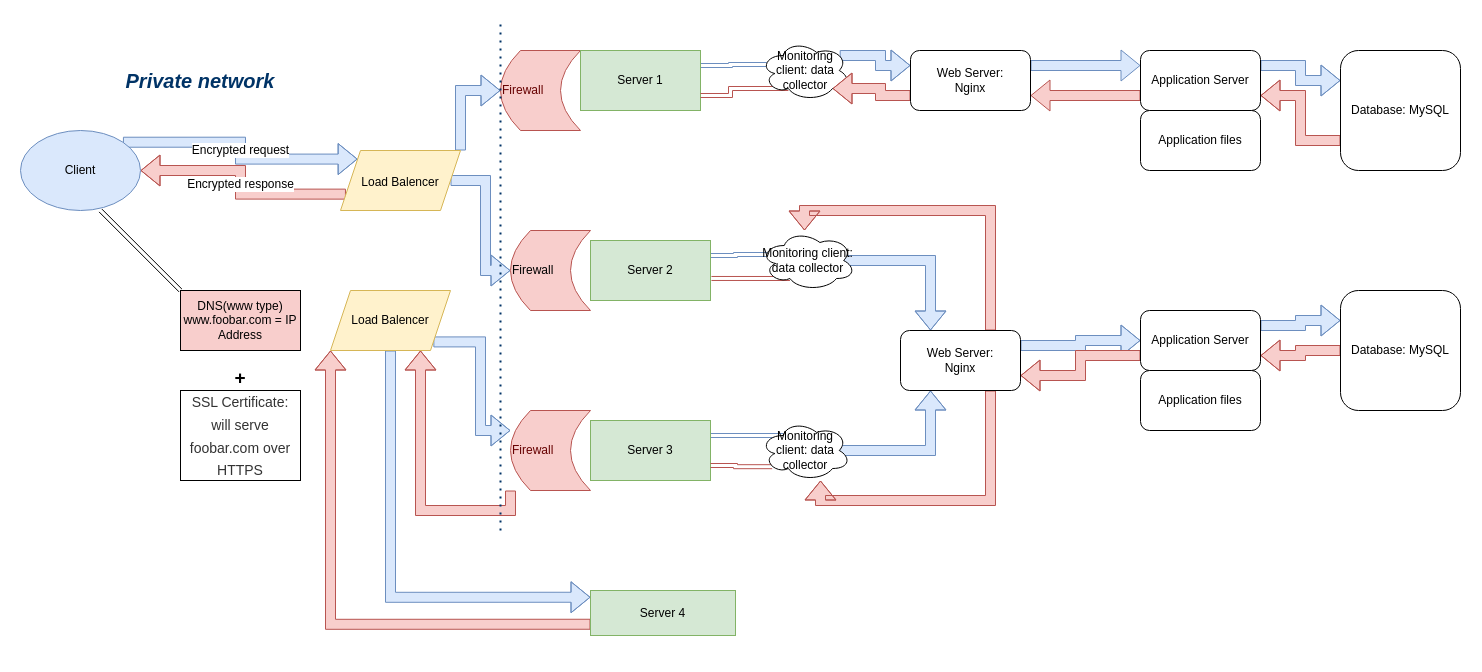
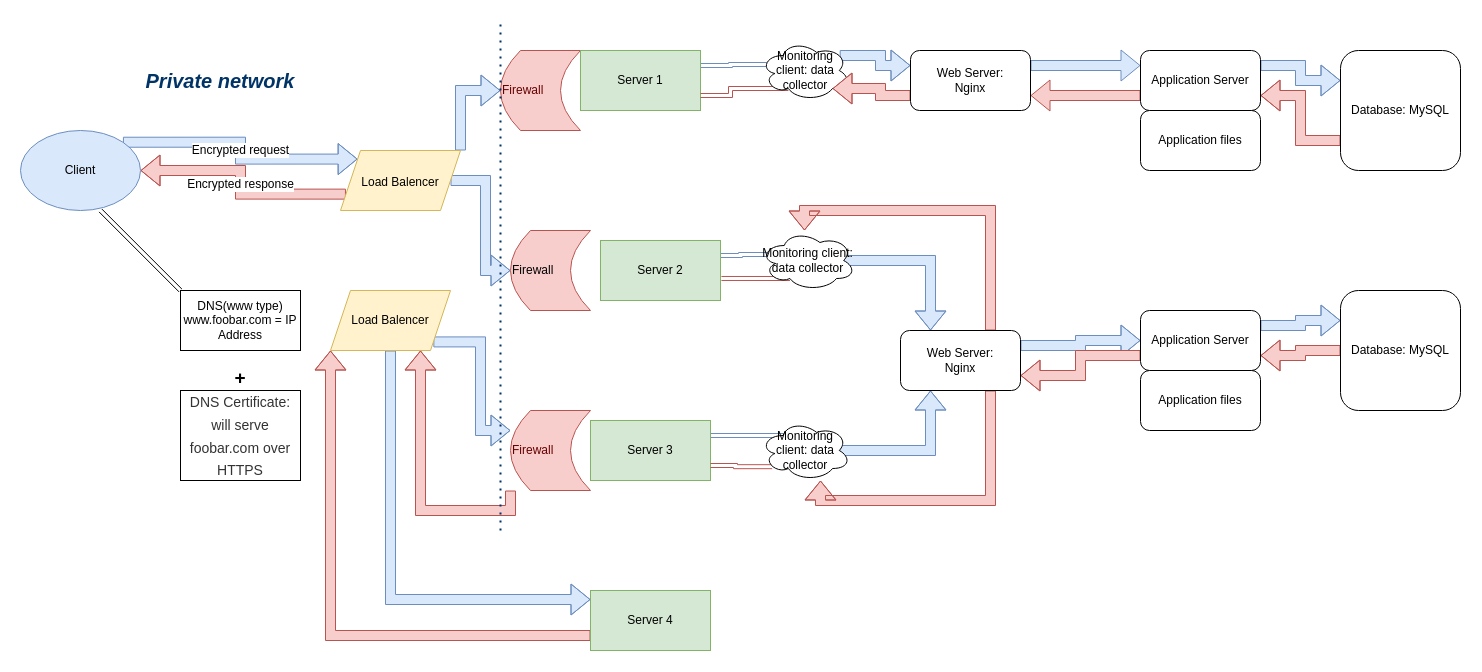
  <mxCell id="0" />
  <mxCell id="1" parent="0" />
  <mxCell id="2" value="Encrypted request" style="edgeStyle=orthogonalEdgeStyle;rounded=0;orthogonalLoop=1;jettySize=auto;html=1;exitX=1;exitY=0;exitDx=0;exitDy=0;entryX=0;entryY=0;entryDx=0;entryDy=0;fontFamily=Helvetica;fontSize=12;fillColor=#dae8fc;strokeColor=#6c8ebf;shape=flexArrow;" parent="1" source="3" target="12" edge="1"><mxGeometry relative="1" as="geometry" /></mxCell>
  <mxCell id="3" value="Client" style="ellipse;whiteSpace=wrap;html=1;fillColor=#dae8fc;strokeColor=#6c8ebf;" parent="1" vertex="1"><mxGeometry x="20" y="130" width="120" height="80" as="geometry" /></mxCell>
- <mxCell id="4" value="&lt;span&gt;DNS(www type)&lt;/span&gt;&lt;br&gt;&lt;span&gt;www.foobar.com = IP Address&lt;/span&gt;" style="rounded=0;whiteSpace=wrap;html=1;fillColor=#f8cecc;" parent="1" vertex="1"><mxGeometry x="180" y="290" width="120" height="60" as="geometry" /></mxCell>
+ <mxCell id="4" value="&lt;span&gt;DNS(www type)&lt;/span&gt;&lt;br&gt;&lt;span&gt;www.foobar.com = IP Address&lt;/span&gt;" style="rounded=0;whiteSpace=wrap;html=1;" parent="1" vertex="1"><mxGeometry x="180" y="290" width="120" height="60" as="geometry" /></mxCell>
  <mxCell id="5" value="" style="shape=link;html=1;rounded=0;entryX=0;entryY=0;entryDx=0;entryDy=0;" parent="1" target="4" edge="1"><mxGeometry width="100" relative="1" as="geometry"><mxPoint x="100" y="210" as="sourcePoint" /><mxPoint x="200" y="210" as="targetPoint" /></mxGeometry></mxCell>
  <mxCell id="6" value="+" style="text;strokeColor=none;fillColor=none;align=center;verticalAlign=middle;spacingLeft=4;spacingRight=4;overflow=hidden;points=[[0,0.5],[1,0.5]];portConstraint=eastwest;rotatable=0;fontStyle=1;fontSize=19;" parent="1" vertex="1"><mxGeometry x="200" y="360" width="80" height="30" as="geometry" /></mxCell>
- <mxCell id="7" value="&lt;font color=&quot;#333333&quot;&gt;&lt;span style=&quot;font-size: 14px ; background-color: rgb(255 , 255 , 255)&quot;&gt;SSL Certificate: will serve foobar.com over HTTPS&lt;/span&gt;&lt;/font&gt;" style="rounded=0;whiteSpace=wrap;html=1;fontSize=19;" parent="1" vertex="1"><mxGeometry x="180" y="390" width="120" height="90" as="geometry" /></mxCell>
+ <mxCell id="7" value="&lt;font color=&quot;#333333&quot;&gt;&lt;span style=&quot;font-size: 14px ; background-color: rgb(255 , 255 , 255)&quot;&gt;DNS Certificate: will serve foobar.com over HTTPS&lt;/span&gt;&lt;/font&gt;" style="rounded=0;whiteSpace=wrap;html=1;fontSize=19;" parent="1" vertex="1"><mxGeometry x="180" y="390" width="120" height="90" as="geometry" /></mxCell>
  <mxCell id="8" value="Encrypted response" style="edgeStyle=orthogonalEdgeStyle;rounded=0;orthogonalLoop=1;jettySize=auto;html=1;exitX=0;exitY=0.75;exitDx=0;exitDy=0;fontFamily=Helvetica;fontSize=12;fillColor=#f8cecc;strokeColor=#b85450;shape=flexArrow;" parent="1" source="12" target="3" edge="1"><mxGeometry relative="1" as="geometry" /></mxCell>
  <mxCell id="9" style="edgeStyle=orthogonalEdgeStyle;shape=flexArrow;rounded=0;orthogonalLoop=1;jettySize=auto;html=1;exitX=1;exitY=0;exitDx=0;exitDy=0;entryX=0;entryY=0.5;entryDx=0;entryDy=0;fontFamily=Helvetica;fontSize=12;fontColor=#660000;fillColor=#dae8fc;strokeColor=#6c8ebf;" parent="1" source="12" target="13" edge="1"><mxGeometry relative="1" as="geometry" /></mxCell>
  <mxCell id="10" style="edgeStyle=orthogonalEdgeStyle;shape=flexArrow;rounded=0;orthogonalLoop=1;jettySize=auto;html=1;exitX=1;exitY=0.5;exitDx=0;exitDy=0;entryX=0;entryY=0.5;entryDx=0;entryDy=0;fontFamily=Helvetica;fontSize=12;fontColor=#660000;fillColor=#dae8fc;strokeColor=#6c8ebf;" parent="1" source="12" target="14" edge="1"><mxGeometry relative="1" as="geometry" /></mxCell>
  <mxCell id="11" style="edgeStyle=orthogonalEdgeStyle;shape=flexArrow;rounded=0;orthogonalLoop=1;jettySize=auto;html=1;exitX=1;exitY=1;exitDx=0;exitDy=0;entryX=0;entryY=0.25;entryDx=0;entryDy=0;fontFamily=Helvetica;fontSize=12;fontColor=#660000;fillColor=#dae8fc;strokeColor=#6c8ebf;" parent="1" source="54" target="16" edge="1"><mxGeometry relative="1" as="geometry" /></mxCell>
  <mxCell id="12" value="&lt;font style=&quot;font-size: 12px&quot;&gt;Load Balencer&lt;/font&gt;" style="shape=parallelogram;perimeter=parallelogramPerimeter;whiteSpace=wrap;html=1;fixedSize=1;fontFamily=Helvetica;fontSize=19;fillColor=#fff2cc;strokeColor=#d6b656;" parent="1" vertex="1"><mxGeometry x="340" y="150" width="120" height="60" as="geometry" /></mxCell>
  <mxCell id="13" value="&lt;font color=&quot;#660000&quot;&gt;Firewall&lt;/font&gt;" style="shape=dataStorage;whiteSpace=wrap;html=1;fixedSize=1;fontFamily=Helvetica;fontSize=12;fillColor=#f8cecc;strokeColor=#b85450;align=left;" parent="1" vertex="1"><mxGeometry x="500" y="50" width="80" height="80" as="geometry" /></mxCell>
  <mxCell id="14" value="Firewall" style="shape=dataStorage;whiteSpace=wrap;html=1;fixedSize=1;fontFamily=Helvetica;fontSize=12;fillColor=#f8cecc;strokeColor=#b85450;align=left;" parent="1" vertex="1"><mxGeometry x="510" y="230" width="80" height="80" as="geometry" /></mxCell>
  <mxCell id="15" style="edgeStyle=orthogonalEdgeStyle;shape=flexArrow;rounded=0;orthogonalLoop=1;jettySize=auto;html=1;exitX=0;exitY=1;exitDx=0;exitDy=0;entryX=0.75;entryY=1;entryDx=0;entryDy=0;fillColor=#f8cecc;strokeColor=#b85450;" parent="1" source="16" target="54" edge="1"><mxGeometry relative="1" as="geometry" /></mxCell>
  <mxCell id="16" value="Firewall" style="shape=dataStorage;whiteSpace=wrap;html=1;fixedSize=1;fontFamily=Helvetica;fontSize=12;fillColor=#f8cecc;strokeColor=#b85450;align=left;fontColor=#660000;" parent="1" vertex="1"><mxGeometry x="510" y="410" width="80" height="80" as="geometry" /></mxCell>
  <mxCell id="17" style="edgeStyle=orthogonalEdgeStyle;shape=link;rounded=0;orthogonalLoop=1;jettySize=auto;html=1;exitX=1;exitY=0.25;exitDx=0;exitDy=0;entryX=0.07;entryY=0.4;entryDx=0;entryDy=0;entryPerimeter=0;fontFamily=Helvetica;fontSize=12;fontColor=#000000;strokeWidth=1;fillColor=#dae8fc;strokeColor=#6c8ebf;" parent="1" source="18" target="25" edge="1"><mxGeometry relative="1" as="geometry" /></mxCell>
  <mxCell id="18" value="&lt;font color=&quot;#000000&quot;&gt;Server 1&lt;/font&gt;" style="rounded=0;whiteSpace=wrap;html=1;fontFamily=Helvetica;fontSize=12;fillColor=#d5e8d4;strokeColor=#82b366;" parent="1" vertex="1"><mxGeometry x="580" y="50" width="120" height="60" as="geometry" /></mxCell>
  <mxCell id="19" style="edgeStyle=orthogonalEdgeStyle;shape=link;rounded=0;orthogonalLoop=1;jettySize=auto;html=1;exitX=1;exitY=0.25;exitDx=0;exitDy=0;entryX=0.07;entryY=0.4;entryDx=0;entryDy=0;entryPerimeter=0;fontFamily=Helvetica;fontSize=12;fontColor=#000000;strokeWidth=1;fillColor=#dae8fc;strokeColor=#6c8ebf;" parent="1" source="20" target="28" edge="1"><mxGeometry relative="1" as="geometry" /></mxCell>
- <mxCell id="20" value="Server 2" style="rounded=0;whiteSpace=wrap;html=1;fontFamily=Helvetica;fontSize=12;fillColor=#d5e8d4;strokeColor=#82b366;" parent="1" vertex="1"><mxGeometry x="590" y="240" width="120" height="60" as="geometry" /></mxCell>
+ <mxCell id="20" value="Server 2" style="rounded=0;whiteSpace=wrap;html=1;fontFamily=Helvetica;fontSize=12;fillColor=#d5e8d4;strokeColor=#82b366;" parent="1" vertex="1"><mxGeometry x="600" y="240" width="120" height="60" as="geometry" /></mxCell>
  <mxCell id="21" style="edgeStyle=orthogonalEdgeStyle;shape=link;rounded=0;orthogonalLoop=1;jettySize=auto;html=1;exitX=1;exitY=0.25;exitDx=0;exitDy=0;entryX=0.25;entryY=0.25;entryDx=0;entryDy=0;entryPerimeter=0;fontFamily=Helvetica;fontSize=12;fontColor=#000000;strokeWidth=1;fillColor=#dae8fc;strokeColor=#6c8ebf;" parent="1" source="22" target="31" edge="1"><mxGeometry relative="1" as="geometry" /></mxCell>
  <mxCell id="22" value="Server 3" style="rounded=0;whiteSpace=wrap;html=1;fontFamily=Helvetica;fontSize=12;fillColor=#d5e8d4;strokeColor=#82b366;" parent="1" vertex="1"><mxGeometry x="590" y="420" width="120" height="60" as="geometry" /></mxCell>
  <mxCell id="23" style="edgeStyle=orthogonalEdgeStyle;shape=link;rounded=0;orthogonalLoop=1;jettySize=auto;html=1;exitX=0.31;exitY=0.8;exitDx=0;exitDy=0;exitPerimeter=0;entryX=1;entryY=0.75;entryDx=0;entryDy=0;fontFamily=Helvetica;fontSize=12;fontColor=#000000;strokeWidth=1;fillColor=#f8cecc;strokeColor=#b85450;" parent="1" source="25" target="18" edge="1"><mxGeometry relative="1" as="geometry" /></mxCell>
  <mxCell id="24" style="edgeStyle=orthogonalEdgeStyle;shape=flexArrow;rounded=0;orthogonalLoop=1;jettySize=auto;html=1;exitX=0.88;exitY=0.25;exitDx=0;exitDy=0;exitPerimeter=0;entryX=0;entryY=0.25;entryDx=0;entryDy=0;fontFamily=Helvetica;fontSize=12;fontColor=#000000;strokeWidth=1;fillColor=#dae8fc;strokeColor=#6c8ebf;" parent="1" source="25" target="34" edge="1"><mxGeometry relative="1" as="geometry" /></mxCell>
  <mxCell id="25" value="Monitoring client: data collector" style="ellipse;shape=cloud;whiteSpace=wrap;html=1;fontFamily=Helvetica;fontSize=12;fontColor=#000000;" parent="1" vertex="1"><mxGeometry x="760" y="40" width="90" height="60" as="geometry" /></mxCell>
  <mxCell id="26" style="edgeStyle=orthogonalEdgeStyle;shape=link;rounded=0;orthogonalLoop=1;jettySize=auto;html=1;exitX=0.31;exitY=0.8;exitDx=0;exitDy=0;exitPerimeter=0;entryX=1.008;entryY=0.633;entryDx=0;entryDy=0;entryPerimeter=0;fontFamily=Helvetica;fontSize=12;fontColor=#000000;strokeWidth=1;fillColor=#f8cecc;strokeColor=#b85450;" parent="1" source="28" target="20" edge="1"><mxGeometry relative="1" as="geometry" /></mxCell>
  <mxCell id="27" style="edgeStyle=orthogonalEdgeStyle;shape=flexArrow;rounded=0;orthogonalLoop=1;jettySize=auto;html=1;exitX=0.875;exitY=0.5;exitDx=0;exitDy=0;exitPerimeter=0;entryX=0.25;entryY=0;entryDx=0;entryDy=0;fontFamily=Helvetica;fontSize=12;fontColor=#000000;strokeWidth=1;fillColor=#dae8fc;strokeColor=#6c8ebf;" parent="1" source="28" target="42" edge="1"><mxGeometry relative="1" as="geometry"><Array as="points"><mxPoint x="930" y="260" /></Array></mxGeometry></mxCell>
  <mxCell id="28" value="Monitoring client: data collector" style="ellipse;shape=cloud;whiteSpace=wrap;html=1;fontFamily=Helvetica;fontSize=12;fontColor=#000000;" parent="1" vertex="1"><mxGeometry x="760" y="230" width="95" height="60" as="geometry" /></mxCell>
  <mxCell id="29" style="edgeStyle=orthogonalEdgeStyle;shape=link;rounded=0;orthogonalLoop=1;jettySize=auto;html=1;exitX=0.13;exitY=0.77;exitDx=0;exitDy=0;exitPerimeter=0;entryX=1;entryY=0.75;entryDx=0;entryDy=0;fontFamily=Helvetica;fontSize=12;fontColor=#000000;strokeWidth=1;fillColor=#f8cecc;strokeColor=#b85450;" parent="1" source="31" target="22" edge="1"><mxGeometry relative="1" as="geometry" /></mxCell>
  <mxCell id="30" style="edgeStyle=orthogonalEdgeStyle;shape=flexArrow;rounded=0;orthogonalLoop=1;jettySize=auto;html=1;exitX=0.875;exitY=0.5;exitDx=0;exitDy=0;exitPerimeter=0;entryX=0.25;entryY=1;entryDx=0;entryDy=0;fontFamily=Helvetica;fontSize=12;fontColor=#000000;strokeWidth=1;fillColor=#dae8fc;strokeColor=#6c8ebf;" parent="1" source="31" target="42" edge="1"><mxGeometry relative="1" as="geometry" /></mxCell>
  <mxCell id="31" value="Monitoring client: data collector" style="ellipse;shape=cloud;whiteSpace=wrap;html=1;fontFamily=Helvetica;fontSize=12;fontColor=#000000;" parent="1" vertex="1"><mxGeometry x="760" y="420" width="90" height="60" as="geometry" /></mxCell>
  <mxCell id="32" style="edgeStyle=orthogonalEdgeStyle;shape=flexArrow;rounded=0;orthogonalLoop=1;jettySize=auto;html=1;exitX=1;exitY=0.25;exitDx=0;exitDy=0;entryX=0;entryY=0.25;entryDx=0;entryDy=0;fontFamily=Helvetica;fontSize=12;fontColor=#000000;strokeWidth=1;fillColor=#dae8fc;strokeColor=#6c8ebf;" parent="1" source="34" target="37" edge="1"><mxGeometry relative="1" as="geometry" /></mxCell>
  <mxCell id="33" style="edgeStyle=orthogonalEdgeStyle;shape=flexArrow;rounded=0;orthogonalLoop=1;jettySize=auto;html=1;exitX=0;exitY=0.75;exitDx=0;exitDy=0;entryX=0.8;entryY=0.8;entryDx=0;entryDy=0;entryPerimeter=0;fontFamily=Helvetica;fontSize=12;fontColor=#000000;strokeWidth=1;fillColor=#f8cecc;strokeColor=#b85450;" parent="1" source="34" target="25" edge="1"><mxGeometry relative="1" as="geometry" /></mxCell>
  <mxCell id="34" value="Web Server:&lt;br&gt;Nginx" style="rounded=1;whiteSpace=wrap;html=1;fontFamily=Helvetica;fontSize=12;fontColor=#000000;" parent="1" vertex="1"><mxGeometry x="910" y="50" width="120" height="60" as="geometry" /></mxCell>
  <mxCell id="35" style="edgeStyle=orthogonalEdgeStyle;shape=flexArrow;rounded=0;orthogonalLoop=1;jettySize=auto;html=1;exitX=1;exitY=0.25;exitDx=0;exitDy=0;entryX=0;entryY=0.25;entryDx=0;entryDy=0;fontFamily=Helvetica;fontSize=12;fontColor=#000000;strokeWidth=1;fillColor=#dae8fc;strokeColor=#6c8ebf;" parent="1" source="37" target="48" edge="1"><mxGeometry relative="1" as="geometry" /></mxCell>
  <mxCell id="36" style="edgeStyle=orthogonalEdgeStyle;shape=flexArrow;rounded=0;orthogonalLoop=1;jettySize=auto;html=1;exitX=0;exitY=0.75;exitDx=0;exitDy=0;entryX=1;entryY=0.75;entryDx=0;entryDy=0;fontFamily=Helvetica;fontSize=12;fontColor=#000000;strokeWidth=1;fillColor=#f8cecc;strokeColor=#b85450;" parent="1" source="37" target="34" edge="1"><mxGeometry relative="1" as="geometry" /></mxCell>
  <mxCell id="37" value="Application Server" style="rounded=1;whiteSpace=wrap;html=1;fontFamily=Helvetica;fontSize=12;fontColor=#000000;" parent="1" vertex="1"><mxGeometry x="1140" y="50" width="120" height="60" as="geometry" /></mxCell>
  <mxCell id="38" value="Application files" style="rounded=1;whiteSpace=wrap;html=1;fontFamily=Helvetica;fontSize=12;fontColor=#000000;" parent="1" vertex="1"><mxGeometry x="1140" y="110" width="120" height="60" as="geometry" /></mxCell>
  <mxCell id="39" style="edgeStyle=orthogonalEdgeStyle;shape=flexArrow;rounded=0;orthogonalLoop=1;jettySize=auto;html=1;exitX=1;exitY=0.25;exitDx=0;exitDy=0;entryX=0;entryY=0.5;entryDx=0;entryDy=0;fontFamily=Helvetica;fontSize=12;fontColor=#000000;strokeWidth=1;fillColor=#dae8fc;strokeColor=#6c8ebf;" parent="1" source="42" target="45" edge="1"><mxGeometry relative="1" as="geometry" /></mxCell>
  <mxCell id="40" style="edgeStyle=orthogonalEdgeStyle;shape=flexArrow;rounded=0;orthogonalLoop=1;jettySize=auto;html=1;exitX=0.75;exitY=1;exitDx=0;exitDy=0;entryX=0.667;entryY=1;entryDx=0;entryDy=0;entryPerimeter=0;fontFamily=Helvetica;fontSize=12;fontColor=#000000;strokeWidth=1;fillColor=#f8cecc;strokeColor=#b85450;" parent="1" source="42" target="31" edge="1"><mxGeometry relative="1" as="geometry" /></mxCell>
  <mxCell id="41" style="edgeStyle=orthogonalEdgeStyle;shape=flexArrow;rounded=0;orthogonalLoop=1;jettySize=auto;html=1;exitX=0.75;exitY=0;exitDx=0;exitDy=0;entryX=0.463;entryY=0;entryDx=0;entryDy=0;entryPerimeter=0;fontFamily=Helvetica;fontSize=12;fontColor=#000000;strokeWidth=1;fillColor=#f8cecc;strokeColor=#b85450;" parent="1" source="42" target="28" edge="1"><mxGeometry relative="1" as="geometry" /></mxCell>
  <mxCell id="42" value="Web Server:&lt;br&gt;Nginx" style="rounded=1;whiteSpace=wrap;html=1;fontFamily=Helvetica;fontSize=12;fontColor=#000000;" parent="1" vertex="1"><mxGeometry x="900" y="330" width="120" height="60" as="geometry" /></mxCell>
  <mxCell id="43" style="edgeStyle=orthogonalEdgeStyle;shape=flexArrow;rounded=0;orthogonalLoop=1;jettySize=auto;html=1;exitX=1;exitY=0.25;exitDx=0;exitDy=0;entryX=0;entryY=0.25;entryDx=0;entryDy=0;fontFamily=Helvetica;fontSize=12;fontColor=#000000;strokeWidth=1;fillColor=#dae8fc;strokeColor=#6c8ebf;" parent="1" source="45" target="50" edge="1"><mxGeometry relative="1" as="geometry" /></mxCell>
  <mxCell id="44" style="edgeStyle=orthogonalEdgeStyle;shape=flexArrow;rounded=0;orthogonalLoop=1;jettySize=auto;html=1;exitX=0;exitY=0.75;exitDx=0;exitDy=0;entryX=1;entryY=0.75;entryDx=0;entryDy=0;fontFamily=Helvetica;fontSize=12;fontColor=#000000;strokeWidth=1;fillColor=#f8cecc;strokeColor=#b85450;" parent="1" source="45" target="42" edge="1"><mxGeometry relative="1" as="geometry" /></mxCell>
  <mxCell id="45" value="Application Server" style="rounded=1;whiteSpace=wrap;html=1;fontFamily=Helvetica;fontSize=12;fontColor=#000000;" parent="1" vertex="1"><mxGeometry x="1140" y="310" width="120" height="60" as="geometry" /></mxCell>
  <mxCell id="46" value="Application files" style="rounded=1;whiteSpace=wrap;html=1;fontFamily=Helvetica;fontSize=12;fontColor=#000000;" parent="1" vertex="1"><mxGeometry x="1140" y="370" width="120" height="60" as="geometry" /></mxCell>
  <mxCell id="47" style="edgeStyle=orthogonalEdgeStyle;shape=flexArrow;rounded=0;orthogonalLoop=1;jettySize=auto;html=1;exitX=0;exitY=0.75;exitDx=0;exitDy=0;entryX=1;entryY=0.75;entryDx=0;entryDy=0;fontFamily=Helvetica;fontSize=12;fontColor=#000000;strokeWidth=1;fillColor=#f8cecc;strokeColor=#b85450;" parent="1" source="48" target="37" edge="1"><mxGeometry relative="1" as="geometry" /></mxCell>
  <mxCell id="48" value="Database: MySQL" style="rounded=1;whiteSpace=wrap;html=1;fontFamily=Helvetica;fontSize=12;fontColor=#000000;" parent="1" vertex="1"><mxGeometry x="1340" y="50" width="120" height="120" as="geometry" /></mxCell>
  <mxCell id="49" style="edgeStyle=orthogonalEdgeStyle;shape=flexArrow;rounded=0;orthogonalLoop=1;jettySize=auto;html=1;exitX=0;exitY=0.5;exitDx=0;exitDy=0;entryX=1;entryY=0.75;entryDx=0;entryDy=0;fontFamily=Helvetica;fontSize=12;fontColor=#000000;strokeWidth=1;fillColor=#f8cecc;strokeColor=#b85450;" parent="1" source="50" target="45" edge="1"><mxGeometry relative="1" as="geometry" /></mxCell>
  <mxCell id="50" value="Database: MySQL" style="rounded=1;whiteSpace=wrap;html=1;fontFamily=Helvetica;fontSize=12;fontColor=#000000;" parent="1" vertex="1"><mxGeometry x="1340" y="290" width="120" height="120" as="geometry" /></mxCell>
  <mxCell id="51" value="" style="endArrow=none;dashed=1;html=1;dashPattern=1 3;strokeWidth=2;rounded=0;fontFamily=Helvetica;fontSize=12;fontColor=#000000;strokeColor=#003366;" parent="1" edge="1"><mxGeometry width="50" height="50" relative="1" as="geometry"><mxPoint x="500" y="530" as="sourcePoint" /><mxPoint x="500" y="20" as="targetPoint" /></mxGeometry></mxCell>
- <mxCell id="52" value="&lt;i&gt;&lt;font color=&quot;#003366&quot; size=&quot;1&quot;&gt;&lt;b style=&quot;font-size: 20px&quot;&gt;Private network&lt;/b&gt;&lt;/font&gt;&lt;/i&gt;" style="text;html=1;strokeColor=none;fillColor=none;align=center;verticalAlign=middle;whiteSpace=wrap;rounded=0;fontFamily=Helvetica;fontSize=12;fontColor=#000000;" parent="1" vertex="1"><mxGeometry x="100" y="65" width="200" height="30" as="geometry" /></mxCell>
+ <mxCell id="52" value="&lt;i&gt;&lt;font color=&quot;#003366&quot; size=&quot;1&quot;&gt;&lt;b style=&quot;font-size: 20px&quot;&gt;Private network&lt;/b&gt;&lt;/font&gt;&lt;/i&gt;" style="text;html=1;strokeColor=none;fillColor=none;align=center;verticalAlign=middle;whiteSpace=wrap;rounded=0;fontFamily=Helvetica;fontSize=12;fontColor=#000000;" parent="1" vertex="1"><mxGeometry x="120" y="65" width="200" height="30" as="geometry" /></mxCell>
  <mxCell id="53" style="edgeStyle=orthogonalEdgeStyle;rounded=0;orthogonalLoop=1;jettySize=auto;html=1;exitX=0.5;exitY=1;exitDx=0;exitDy=0;entryX=0;entryY=0.15;entryDx=0;entryDy=0;entryPerimeter=0;shape=flexArrow;fillColor=#dae8fc;strokeColor=#6c8ebf;" parent="1" source="54" target="56" edge="1"><mxGeometry relative="1" as="geometry" /></mxCell>
  <mxCell id="54" value="Load Balencer" style="shape=parallelogram;perimeter=parallelogramPerimeter;whiteSpace=wrap;html=1;fixedSize=1;fillColor=#fff2cc;strokeColor=#d6b656;" parent="1" vertex="1"><mxGeometry x="330" y="290" width="120" height="60" as="geometry" /></mxCell>
  <mxCell id="55" style="edgeStyle=orthogonalEdgeStyle;shape=flexArrow;rounded=0;orthogonalLoop=1;jettySize=auto;html=1;exitX=0;exitY=0.75;exitDx=0;exitDy=0;entryX=0;entryY=1;entryDx=0;entryDy=0;fillColor=#f8cecc;strokeColor=#b85450;" parent="1" source="56" target="54" edge="1"><mxGeometry relative="1" as="geometry" /></mxCell>
- <mxCell id="56" value="Server 4" style="rounded=0;whiteSpace=wrap;html=1;fillColor=#d5e8d4;strokeColor=#82b366;" parent="1" vertex="1"><mxGeometry x="590" y="590" width="145" height="45" as="geometry" /></mxCell>
+ <mxCell id="56" value="Server 4" style="rounded=0;whiteSpace=wrap;html=1;fillColor=#d5e8d4;strokeColor=#82b366;" parent="1" vertex="1"><mxGeometry x="590" y="590" width="120" height="60" as="geometry" /></mxCell>
